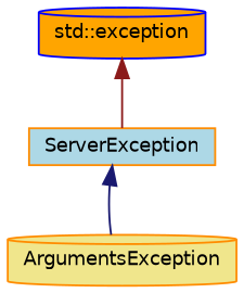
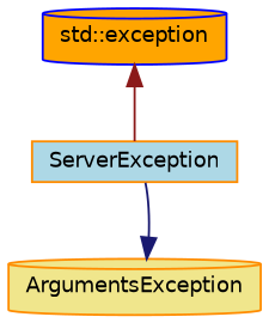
  digraph {
    node [color=darkorange fontname=Helvetica fontsize=10 shape=cylinder style=filled]
    edge [dir=back fontname=Helvetica fontsize=10 labelfontname=Helvetica labelfontsize=10 style=solid]
    n1 [fillcolor=lightblue fontcolor=black height=0.2 label=ServerException shape=box width=0.4]
    n2 [fillcolor=khaki height=0.2 label=ArgumentsException width=0.4]
    n3 [color=blue fillcolor=orange height=0.2 label="std::exception" width=0.4]
-   n1 -> n2 [color=midnightblue]
+   n2 -> n1 [color=midnightblue]
    n3 -> n1 [color=firebrick4]
  }
